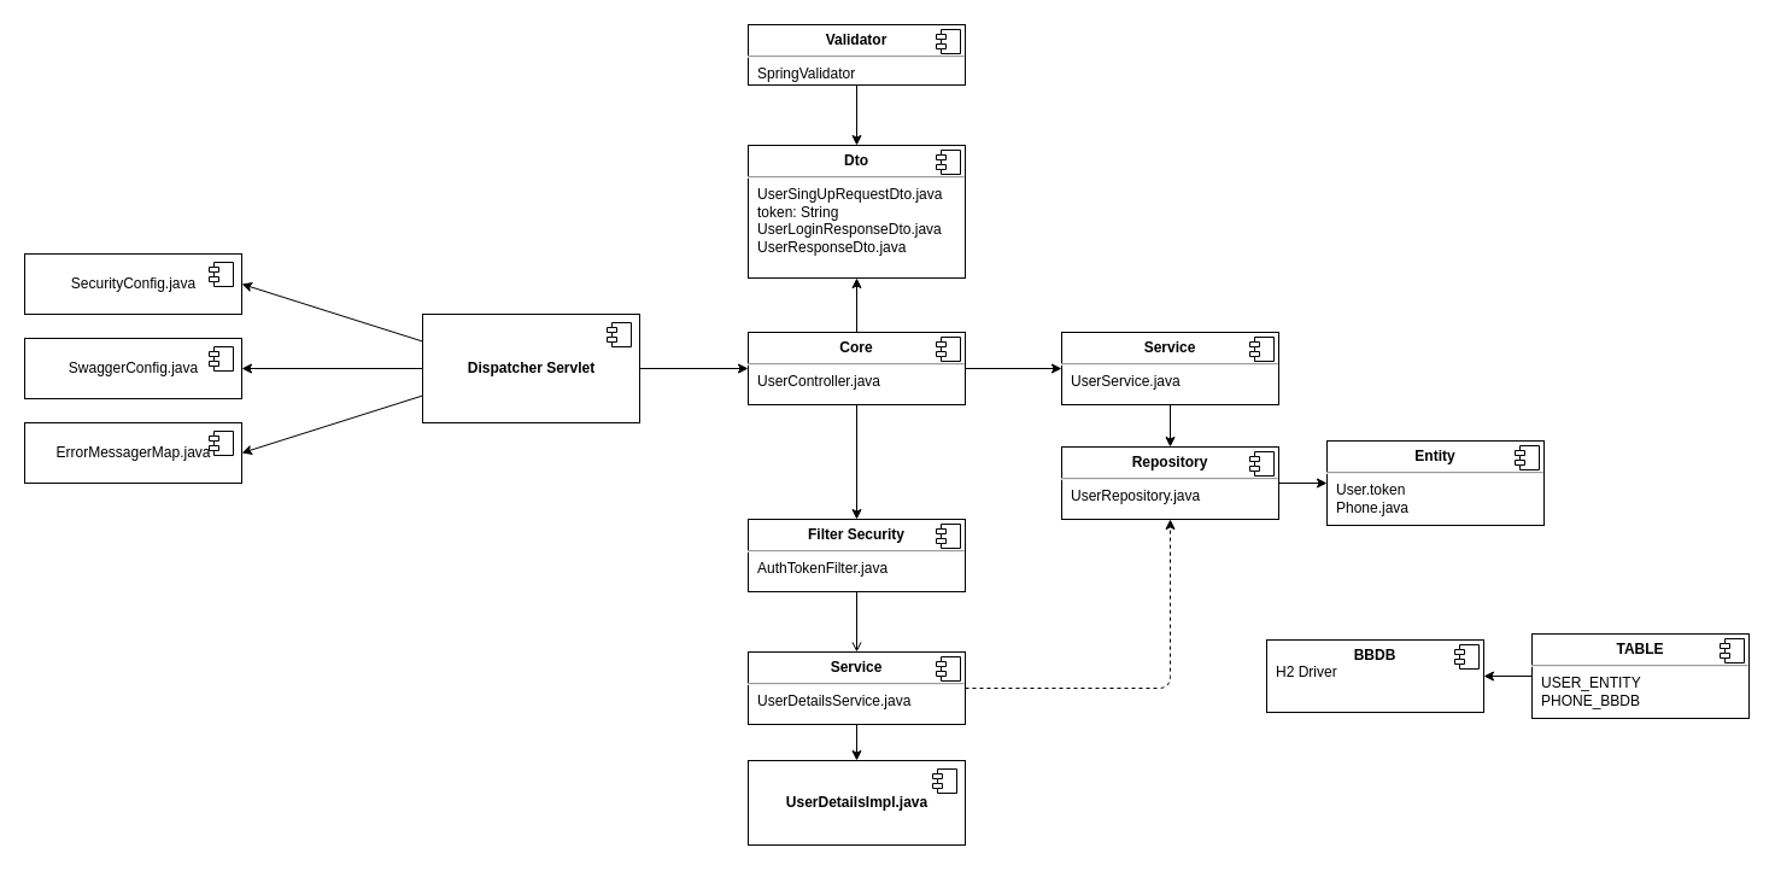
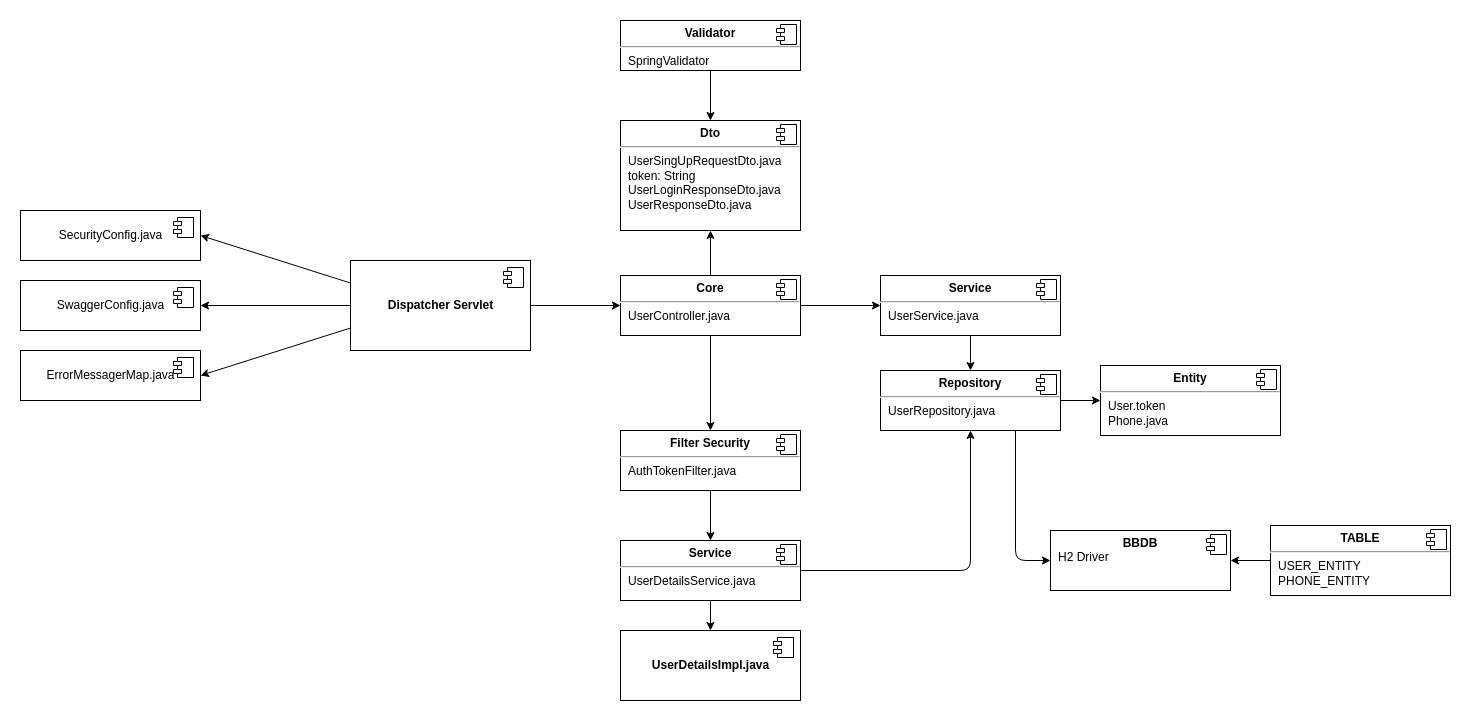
  <mxCell id="0" />
  <mxCell id="1" parent="0" />
  <mxCell id="2" style="edgeStyle=none;html=1;exitX=0;exitY=0.25;exitDx=0;exitDy=0;entryX=1;entryY=0.5;entryDx=0;entryDy=0;strokeColor=#000000;labelBackgroundColor=none;fontColor=#000000;" edge="1" parent="1" source="6" target="8"><mxGeometry relative="1" as="geometry" /></mxCell>
  <mxCell id="3" style="edgeStyle=none;html=1;exitX=0;exitY=0.5;exitDx=0;exitDy=0;entryX=1;entryY=0.5;entryDx=0;entryDy=0;strokeColor=#000000;labelBackgroundColor=none;fontColor=#000000;" edge="1" parent="1" source="6" target="10"><mxGeometry relative="1" as="geometry" /></mxCell>
  <mxCell id="4" style="edgeStyle=none;html=1;exitX=0;exitY=0.75;exitDx=0;exitDy=0;entryX=1;entryY=0.5;entryDx=0;entryDy=0;strokeColor=#000000;labelBackgroundColor=none;fontColor=#000000;" edge="1" parent="1" source="6" target="12"><mxGeometry relative="1" as="geometry" /></mxCell>
  <mxCell id="5" style="edgeStyle=none;html=1;entryX=0;entryY=0.5;entryDx=0;entryDy=0;strokeColor=#000000;labelBackgroundColor=none;fontColor=#000000;" edge="1" parent="1" source="6" target="17"><mxGeometry relative="1" as="geometry" /></mxCell>
  <mxCell id="6" value="Dispatcher Servlet" style="html=1;dropTarget=0;strokeColor=#000000;labelBackgroundColor=none;fontColor=#000000;fillColor=none;fontStyle=1" vertex="1" parent="1"><mxGeometry x="350" y="260" width="180" height="90" as="geometry" /></mxCell>
  <mxCell id="7" value="" style="shape=module;jettyWidth=8;jettyHeight=4;strokeColor=#000000;labelBackgroundColor=none;fontColor=#000000;fillColor=none;" vertex="1" parent="6"><mxGeometry x="1" width="20" height="20" relative="1" as="geometry"><mxPoint x="-27" y="7" as="offset" /></mxGeometry></mxCell>
  <mxCell id="8" value="SecurityConfig.java" style="html=1;dropTarget=0;strokeColor=#000000;labelBackgroundColor=none;fontColor=#000000;fillColor=none;" vertex="1" parent="1"><mxGeometry x="20" y="210" width="180" height="50" as="geometry" /></mxCell>
  <mxCell id="9" value="" style="shape=module;jettyWidth=8;jettyHeight=4;strokeColor=#000000;labelBackgroundColor=none;fontColor=#000000;fillColor=none;" vertex="1" parent="8"><mxGeometry x="1" width="20" height="20" relative="1" as="geometry"><mxPoint x="-27" y="7" as="offset" /></mxGeometry></mxCell>
  <mxCell id="10" value="SwaggerConfig.java" style="html=1;dropTarget=0;strokeColor=#000000;labelBackgroundColor=none;fontColor=#000000;fillColor=none;" vertex="1" parent="1"><mxGeometry x="20" y="280" width="180" height="50" as="geometry" /></mxCell>
  <mxCell id="11" value="" style="shape=module;jettyWidth=8;jettyHeight=4;strokeColor=#000000;labelBackgroundColor=none;fontColor=#000000;fillColor=none;" vertex="1" parent="10"><mxGeometry x="1" width="20" height="20" relative="1" as="geometry"><mxPoint x="-27" y="7" as="offset" /></mxGeometry></mxCell>
  <mxCell id="12" value="ErrorMessagerMap.java" style="html=1;dropTarget=0;strokeColor=#000000;labelBackgroundColor=none;fontColor=#000000;fillColor=none;" vertex="1" parent="1"><mxGeometry x="20" y="350" width="180" height="50" as="geometry" /></mxCell>
  <mxCell id="13" value="" style="shape=module;jettyWidth=8;jettyHeight=4;strokeColor=#000000;labelBackgroundColor=none;fontColor=#000000;fillColor=none;" vertex="1" parent="12"><mxGeometry x="1" width="20" height="20" relative="1" as="geometry"><mxPoint x="-27" y="7" as="offset" /></mxGeometry></mxCell>
  <mxCell id="14" style="edgeStyle=none;html=1;entryX=0;entryY=0.5;entryDx=0;entryDy=0;strokeColor=#000000;labelBackgroundColor=none;fontColor=#000000;" edge="1" parent="1" source="17" target="20"><mxGeometry relative="1" as="geometry" /></mxCell>
  <mxCell id="15" style="edgeStyle=none;html=1;exitX=0.5;exitY=0;exitDx=0;exitDy=0;strokeColor=#000000;labelBackgroundColor=none;fontColor=#000000;" edge="1" parent="1" source="17" target="22"><mxGeometry relative="1" as="geometry" /></mxCell>
  <mxCell id="16" style="edgeStyle=none;html=1;exitX=0.5;exitY=1;exitDx=0;exitDy=0;entryX=0.5;entryY=0;entryDx=0;entryDy=0;strokeColor=#000000;labelBackgroundColor=none;fontColor=#000000;" edge="1" parent="1" source="17" target="32"><mxGeometry relative="1" as="geometry" /></mxCell>
  <mxCell id="17" value="&lt;p style=&quot;margin:0px;margin-top:6px;text-align:center;&quot;&gt;&lt;b&gt;Core&lt;/b&gt;&lt;/p&gt;&lt;hr&gt;&lt;p style=&quot;margin:0px;margin-left:8px;&quot;&gt;UserController.java&lt;br&gt;&lt;br&gt;&lt;/p&gt;" style="align=left;overflow=fill;html=1;dropTarget=0;strokeColor=#000000;labelBackgroundColor=none;fontColor=#000000;fillColor=none;" vertex="1" parent="1"><mxGeometry x="620" y="275" width="180" height="60" as="geometry" /></mxCell>
  <mxCell id="18" value="" style="shape=component;jettyWidth=8;jettyHeight=4;strokeColor=#000000;labelBackgroundColor=none;fontColor=#000000;fillColor=none;" vertex="1" parent="17"><mxGeometry x="1" width="20" height="20" relative="1" as="geometry"><mxPoint x="-24" y="4" as="offset" /></mxGeometry></mxCell>
  <mxCell id="19" style="edgeStyle=none;html=1;exitX=0.5;exitY=1;exitDx=0;exitDy=0;entryX=0.5;entryY=0;entryDx=0;entryDy=0;strokeColor=#000000;labelBackgroundColor=none;fontColor=#000000;" edge="1" parent="1" source="20" target="26"><mxGeometry relative="1" as="geometry" /></mxCell>
  <mxCell id="20" value="&lt;p style=&quot;margin:0px;margin-top:6px;text-align:center;&quot;&gt;&lt;b&gt;Service&lt;/b&gt;&lt;/p&gt;&lt;hr&gt;&lt;p style=&quot;margin:0px;margin-left:8px;&quot;&gt;UserService.java&lt;/p&gt;" style="align=left;overflow=fill;html=1;dropTarget=0;strokeColor=#000000;labelBackgroundColor=none;fontColor=#000000;fillColor=none;" vertex="1" parent="1"><mxGeometry x="880" y="275" width="180" height="60" as="geometry" /></mxCell>
  <mxCell id="21" value="" style="shape=component;jettyWidth=8;jettyHeight=4;strokeColor=#000000;labelBackgroundColor=none;fontColor=#000000;fillColor=none;" vertex="1" parent="20"><mxGeometry x="1" width="20" height="20" relative="1" as="geometry"><mxPoint x="-24" y="4" as="offset" /></mxGeometry></mxCell>
  <mxCell id="22" value="&lt;p style=&quot;margin:0px;margin-top:6px;text-align:center;&quot;&gt;&lt;b&gt;Dto&lt;/b&gt;&lt;/p&gt;&lt;hr&gt;&lt;p style=&quot;margin:0px;margin-left:8px;&quot;&gt;UserSingUpRequestDto.java&lt;/p&gt;&lt;p style=&quot;margin:0px;margin-left:8px;&quot;&gt;token: String&lt;/p&gt;&lt;p style=&quot;margin:0px;margin-left:8px;&quot;&gt;UserLoginResponseDto.java&lt;/p&gt;&lt;p style=&quot;margin:0px;margin-left:8px;&quot;&gt;UserResponseDto.java&lt;br&gt;&lt;br&gt;&lt;/p&gt;" style="align=left;overflow=fill;html=1;dropTarget=0;strokeColor=#000000;labelBackgroundColor=none;fontColor=#000000;fillColor=none;" vertex="1" parent="1"><mxGeometry x="620" y="120" width="180" height="110" as="geometry" /></mxCell>
  <mxCell id="23" value="" style="shape=component;jettyWidth=8;jettyHeight=4;strokeColor=#000000;labelBackgroundColor=none;fontColor=#000000;fillColor=none;" vertex="1" parent="22"><mxGeometry x="1" width="20" height="20" relative="1" as="geometry"><mxPoint x="-24" y="4" as="offset" /></mxGeometry></mxCell>
  <mxCell id="24" style="edgeStyle=none;html=1;exitX=1;exitY=0.5;exitDx=0;exitDy=0;entryX=0;entryY=0.5;entryDx=0;entryDy=0;strokeColor=#000000;labelBackgroundColor=none;fontColor=#000000;" edge="1" parent="1" source="26" target="38"><mxGeometry relative="1" as="geometry" /></mxCell>
+ <mxCell id="25" style="edgeStyle=none;html=1;exitX=0.75;exitY=1;exitDx=0;exitDy=0;entryX=0;entryY=0.5;entryDx=0;entryDy=0;labelBackgroundColor=none;strokeColor=#000000;fontColor=default;" edge="1" parent="1" source="26" target="42"><mxGeometry relative="1" as="geometry"><Array as="points"><mxPoint x="1015" y="560" /></Array></mxGeometry></mxCell>
  <mxCell id="26" value="&lt;p style=&quot;margin:0px;margin-top:6px;text-align:center;&quot;&gt;&lt;b&gt;Repository&lt;/b&gt;&lt;/p&gt;&lt;hr&gt;&lt;p style=&quot;margin:0px;margin-left:8px;&quot;&gt;UserRepository.java&lt;/p&gt;" style="align=left;overflow=fill;html=1;dropTarget=0;strokeColor=#000000;labelBackgroundColor=none;fontColor=#000000;fillColor=none;" vertex="1" parent="1"><mxGeometry x="880" y="370" width="180" height="60" as="geometry" /></mxCell>
  <mxCell id="27" value="" style="shape=component;jettyWidth=8;jettyHeight=4;strokeColor=#000000;labelBackgroundColor=none;fontColor=#000000;fillColor=none;" vertex="1" parent="26"><mxGeometry x="1" width="20" height="20" relative="1" as="geometry"><mxPoint x="-24" y="4" as="offset" /></mxGeometry></mxCell>
  <mxCell id="28" style="edgeStyle=none;html=1;exitX=0.5;exitY=1;exitDx=0;exitDy=0;entryX=0.5;entryY=0;entryDx=0;entryDy=0;strokeColor=#000000;labelBackgroundColor=none;fontColor=#000000;" edge="1" parent="1" source="29" target="22"><mxGeometry relative="1" as="geometry" /></mxCell>
  <mxCell id="29" value="&lt;p style=&quot;margin:0px;margin-top:6px;text-align:center;&quot;&gt;&lt;b&gt;Validator&lt;/b&gt;&lt;/p&gt;&lt;hr&gt;&lt;p style=&quot;margin:0px;margin-left:8px;&quot;&gt;SpringValidator&lt;/p&gt;&lt;p style=&quot;margin:0px;margin-left:8px;&quot;&gt;&lt;br&gt;&lt;/p&gt;" style="align=left;overflow=fill;html=1;dropTarget=0;strokeColor=#000000;labelBackgroundColor=none;fontColor=#000000;fillColor=none;" vertex="1" parent="1"><mxGeometry x="620" y="20" width="180" height="50" as="geometry" /></mxCell>
  <mxCell id="30" value="" style="shape=component;jettyWidth=8;jettyHeight=4;strokeColor=#000000;labelBackgroundColor=none;fontColor=#000000;fillColor=none;" vertex="1" parent="29"><mxGeometry x="1" width="20" height="20" relative="1" as="geometry"><mxPoint x="-24" y="4" as="offset" /></mxGeometry></mxCell>
- <mxCell id="31" style="edgeStyle=none;html=1;entryX=0.5;entryY=0;entryDx=0;entryDy=0;strokeColor=#000000;labelBackgroundColor=none;fontColor=#000000;endArrow=open;" edge="1" parent="1" source="32" target="36"><mxGeometry relative="1" as="geometry" /></mxCell>
+ <mxCell id="31" style="edgeStyle=none;html=1;entryX=0.5;entryY=0;entryDx=0;entryDy=0;strokeColor=#000000;labelBackgroundColor=none;fontColor=#000000;" edge="1" parent="1" source="32" target="36"><mxGeometry relative="1" as="geometry" /></mxCell>
  <mxCell id="32" value="&lt;p style=&quot;margin:0px;margin-top:6px;text-align:center;&quot;&gt;&lt;b&gt;Filter Security&lt;/b&gt;&lt;/p&gt;&lt;hr&gt;&lt;p style=&quot;margin:0px;margin-left:8px;&quot;&gt;AuthTokenFilter.java&lt;br&gt;&lt;/p&gt;" style="align=left;overflow=fill;html=1;dropTarget=0;strokeColor=#000000;labelBackgroundColor=none;fontColor=#000000;fillColor=none;" vertex="1" parent="1"><mxGeometry x="620" y="430" width="180" height="60" as="geometry" /></mxCell>
  <mxCell id="33" value="" style="shape=component;jettyWidth=8;jettyHeight=4;strokeColor=#000000;labelBackgroundColor=none;fontColor=#000000;fillColor=none;" vertex="1" parent="32"><mxGeometry x="1" width="20" height="20" relative="1" as="geometry"><mxPoint x="-24" y="4" as="offset" /></mxGeometry></mxCell>
- <mxCell id="34" style="edgeStyle=none;html=1;entryX=0.5;entryY=1;entryDx=0;entryDy=0;strokeColor=#000000;labelBackgroundColor=none;fontColor=#000000;dashed=1;" edge="1" parent="1" source="36" target="26"><mxGeometry relative="1" as="geometry"><Array as="points"><mxPoint x="970" y="570" /></Array></mxGeometry></mxCell>
+ <mxCell id="34" style="edgeStyle=none;html=1;entryX=0.5;entryY=1;entryDx=0;entryDy=0;strokeColor=#000000;labelBackgroundColor=none;fontColor=#000000;" edge="1" parent="1" source="36" target="26"><mxGeometry relative="1" as="geometry"><Array as="points"><mxPoint x="970" y="570" /></Array></mxGeometry></mxCell>
  <mxCell id="35" style="edgeStyle=none;html=1;exitX=0.5;exitY=1;exitDx=0;exitDy=0;entryX=0.5;entryY=0;entryDx=0;entryDy=0;strokeColor=#000000;labelBackgroundColor=none;fontColor=#000000;" edge="1" parent="1" source="36" target="40"><mxGeometry relative="1" as="geometry" /></mxCell>
  <mxCell id="36" value="&lt;p style=&quot;margin:0px;margin-top:6px;text-align:center;&quot;&gt;&lt;b&gt;Service&lt;/b&gt;&lt;/p&gt;&lt;hr&gt;&lt;p style=&quot;margin:0px;margin-left:8px;&quot;&gt;UserDetailsService.java&lt;/p&gt;" style="align=left;overflow=fill;html=1;dropTarget=0;strokeColor=#000000;labelBackgroundColor=none;fontColor=#000000;fillColor=none;" vertex="1" parent="1"><mxGeometry x="620" y="540" width="180" height="60" as="geometry" /></mxCell>
  <mxCell id="37" value="" style="shape=component;jettyWidth=8;jettyHeight=4;strokeColor=#000000;labelBackgroundColor=none;fontColor=default;fillColor=none;" vertex="1" parent="36"><mxGeometry x="1" width="20" height="20" relative="1" as="geometry"><mxPoint x="-24" y="4" as="offset" /></mxGeometry></mxCell>
  <mxCell id="38" value="&lt;p style=&quot;margin:0px;margin-top:6px;text-align:center;&quot;&gt;&lt;b&gt;Entity&lt;/b&gt;&lt;/p&gt;&lt;hr&gt;&lt;p style=&quot;margin:0px;margin-left:8px;&quot;&gt;User.token&lt;/p&gt;&lt;p style=&quot;margin:0px;margin-left:8px;&quot;&gt;Phone.java&lt;/p&gt;" style="align=left;overflow=fill;html=1;dropTarget=0;strokeColor=#000000;labelBackgroundColor=none;fontColor=#000000;fillColor=none;" vertex="1" parent="1"><mxGeometry x="1100" y="365" width="180" height="70" as="geometry" /></mxCell>
  <mxCell id="39" value="" style="shape=component;jettyWidth=8;jettyHeight=4;strokeColor=#000000;labelBackgroundColor=none;fontColor=#000000;fillColor=none;" vertex="1" parent="38"><mxGeometry x="1" width="20" height="20" relative="1" as="geometry"><mxPoint x="-24" y="4" as="offset" /></mxGeometry></mxCell>
  <mxCell id="40" value="UserDetailsImpl.java" style="html=1;dropTarget=0;strokeColor=#000000;labelBackgroundColor=none;fontColor=#000000;fillColor=none;fontStyle=1" vertex="1" parent="1"><mxGeometry x="620" y="630" width="180" height="70" as="geometry" /></mxCell>
  <mxCell id="41" value="" style="shape=module;jettyWidth=8;jettyHeight=4;strokeColor=#000000;labelBackgroundColor=none;fontColor=#000000;fillColor=none;" vertex="1" parent="40"><mxGeometry x="1" width="20" height="20" relative="1" as="geometry"><mxPoint x="-27" y="7" as="offset" /></mxGeometry></mxCell>
  <mxCell id="42" value="&lt;p style=&quot;margin:0px;margin-top:6px;text-align:center;&quot;&gt;&lt;b&gt;BBDB&lt;/b&gt;&lt;/p&gt;&lt;p style=&quot;margin:0px;margin-left:8px;&quot;&gt;H2 Driver&lt;/p&gt;" style="align=left;overflow=fill;html=1;dropTarget=0;strokeColor=#000000;labelBackgroundColor=none;fontColor=#000000;fillColor=none;" vertex="1" parent="1"><mxGeometry x="1050" y="530" width="180" height="60" as="geometry" /></mxCell>
  <mxCell id="43" value="" style="shape=component;jettyWidth=8;jettyHeight=4;strokeColor=#000000;labelBackgroundColor=none;fontColor=#000000;fillColor=none;" vertex="1" parent="42"><mxGeometry x="1" width="20" height="20" relative="1" as="geometry"><mxPoint x="-24" y="4" as="offset" /></mxGeometry></mxCell>
  <mxCell id="44" style="edgeStyle=none;html=1;entryX=1;entryY=0.5;entryDx=0;entryDy=0;labelBackgroundColor=none;strokeColor=#000000;fontColor=default;" edge="1" parent="1" source="45" target="42"><mxGeometry relative="1" as="geometry" /></mxCell>
- <mxCell id="45" value="&lt;p style=&quot;margin:0px;margin-top:6px;text-align:center;&quot;&gt;&lt;b&gt;TABLE&lt;/b&gt;&lt;/p&gt;&lt;hr&gt;&lt;p style=&quot;margin:0px;margin-left:8px;&quot;&gt;USER_ENTITY&lt;/p&gt;&lt;p style=&quot;margin:0px;margin-left:8px;&quot;&gt;PHONE_BBDB&lt;/p&gt;" style="align=left;overflow=fill;html=1;dropTarget=0;strokeColor=#000000;labelBackgroundColor=none;fontColor=#000000;fillColor=none;" vertex="1" parent="1"><mxGeometry x="1270" y="525" width="180" height="70" as="geometry" /></mxCell>
+ <mxCell id="45" value="&lt;p style=&quot;margin:0px;margin-top:6px;text-align:center;&quot;&gt;&lt;b&gt;TABLE&lt;/b&gt;&lt;/p&gt;&lt;hr&gt;&lt;p style=&quot;margin:0px;margin-left:8px;&quot;&gt;USER_ENTITY&lt;/p&gt;&lt;p style=&quot;margin:0px;margin-left:8px;&quot;&gt;PHONE_ENTITY&lt;/p&gt;" style="align=left;overflow=fill;html=1;dropTarget=0;strokeColor=#000000;labelBackgroundColor=none;fontColor=#000000;fillColor=none;" vertex="1" parent="1"><mxGeometry x="1270" y="525" width="180" height="70" as="geometry" /></mxCell>
  <mxCell id="46" value="" style="shape=component;jettyWidth=8;jettyHeight=4;strokeColor=#000000;labelBackgroundColor=none;fontColor=#000000;fillColor=none;" vertex="1" parent="45"><mxGeometry x="1" width="20" height="20" relative="1" as="geometry"><mxPoint x="-24" y="4" as="offset" /></mxGeometry></mxCell>
